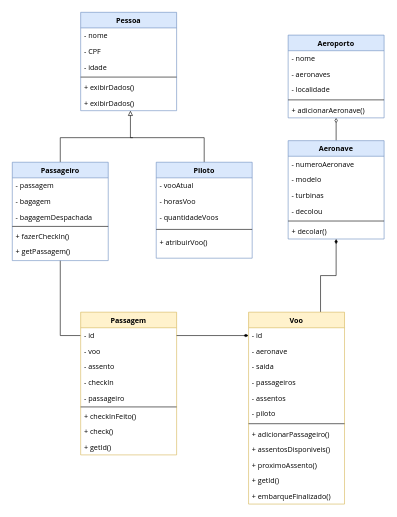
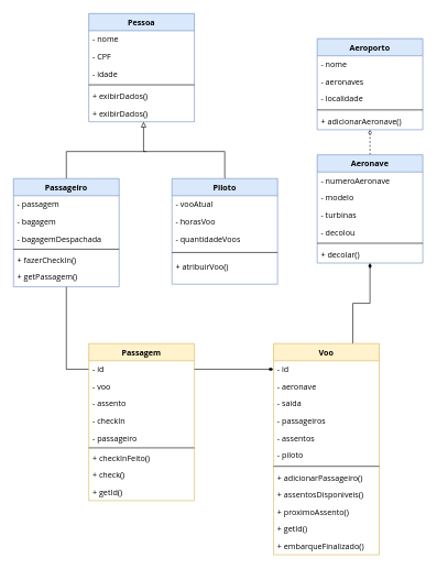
  <mxCell id="0" />
  <mxCell id="1" parent="0" />
  <mxCell id="2" value="Pessoa" style="swimlane;fontStyle=1;align=center;verticalAlign=top;childLayout=stackLayout;horizontal=1;startSize=26;horizontalStack=0;resizeParent=1;resizeLast=0;collapsible=1;marginBottom=0;rounded=0;shadow=0;strokeWidth=1;fontFamily=Open sans;fontSource=https%3A%2F%2Ffonts.googleapis.com%2Fcss%3Ffamily%3DOpen%2Bsans;fillColor=#dae8fc;strokeColor=#6c8ebf;" parent="1" vertex="1"><mxGeometry x="134" y="20" width="160" height="164" as="geometry"><mxRectangle x="230" y="140" width="160" height="26" as="alternateBounds" /></mxGeometry></mxCell>
  <mxCell id="3" value="- nome" style="text;align=left;verticalAlign=top;spacingLeft=4;spacingRight=4;overflow=hidden;rotatable=0;points=[[0,0.5],[1,0.5]];portConstraint=eastwest;fontFamily=Open sans;fontSource=https%3A%2F%2Ffonts.googleapis.com%2Fcss%3Ffamily%3DOpen%2Bsans;" parent="2" vertex="1"><mxGeometry y="26" width="160" height="26" as="geometry" /></mxCell>
  <mxCell id="4" value="- CPF" style="text;align=left;verticalAlign=top;spacingLeft=4;spacingRight=4;overflow=hidden;rotatable=0;points=[[0,0.5],[1,0.5]];portConstraint=eastwest;rounded=0;shadow=0;html=0;fontFamily=Open sans;fontSource=https%3A%2F%2Ffonts.googleapis.com%2Fcss%3Ffamily%3DOpen%2Bsans;" parent="2" vertex="1"><mxGeometry y="52" width="160" height="26" as="geometry" /></mxCell>
  <mxCell id="5" value="- idade" style="text;align=left;verticalAlign=top;spacingLeft=4;spacingRight=4;overflow=hidden;rotatable=0;points=[[0,0.5],[1,0.5]];portConstraint=eastwest;rounded=0;shadow=0;html=0;fontFamily=Open sans;fontSource=https%3A%2F%2Ffonts.googleapis.com%2Fcss%3Ffamily%3DOpen%2Bsans;" parent="2" vertex="1"><mxGeometry y="78" width="160" height="26" as="geometry" /></mxCell>
  <mxCell id="6" value="" style="line;html=1;strokeWidth=1;align=left;verticalAlign=middle;spacingTop=-1;spacingLeft=3;spacingRight=3;rotatable=0;labelPosition=right;points=[];portConstraint=eastwest;fontFamily=Open sans;fontSource=https%3A%2F%2Ffonts.googleapis.com%2Fcss%3Ffamily%3DOpen%2Bsans;" parent="2" vertex="1"><mxGeometry y="104" width="160" height="8" as="geometry" /></mxCell>
  <mxCell id="7" value="+ exibirDados()" style="text;align=left;verticalAlign=top;spacingLeft=4;spacingRight=4;overflow=hidden;rotatable=0;points=[[0,0.5],[1,0.5]];portConstraint=eastwest;fontFamily=Open sans;fontSource=https%3A%2F%2Ffonts.googleapis.com%2Fcss%3Ffamily%3DOpen%2Bsans;" parent="2" vertex="1"><mxGeometry y="112" width="160" height="26" as="geometry" /></mxCell>
  <mxCell id="8" value="+ exibirDados()" style="text;align=left;verticalAlign=top;spacingLeft=4;spacingRight=4;overflow=hidden;rotatable=0;points=[[0,0.5],[1,0.5]];portConstraint=eastwest;fontFamily=Open sans;fontSource=https%3A%2F%2Ffonts.googleapis.com%2Fcss%3Ffamily%3DOpen%2Bsans;" vertex="1" parent="2"><mxGeometry y="138" width="160" height="26" as="geometry" /></mxCell>
  <mxCell id="9" style="edgeStyle=orthogonalEdgeStyle;rounded=0;orthogonalLoop=1;jettySize=auto;html=1;exitX=0.5;exitY=0;exitDx=0;exitDy=0;endArrow=block;endFill=0;fontFamily=Open sans;fontSource=https%3A%2F%2Ffonts.googleapis.com%2Fcss%3Ffamily%3DOpen%2Bsans;" edge="1" parent="1" source="10" target="8"><mxGeometry relative="1" as="geometry"><mxPoint x="217" y="187" as="targetPoint" /><Array as="points"><mxPoint x="340" y="229" /><mxPoint x="217" y="229" /></Array></mxGeometry></mxCell>
  <mxCell id="10" value="Piloto" style="swimlane;fontStyle=1;align=center;verticalAlign=top;childLayout=stackLayout;horizontal=1;startSize=26;horizontalStack=0;resizeParent=1;resizeLast=0;collapsible=1;marginBottom=0;rounded=0;shadow=0;strokeWidth=1;fontFamily=Open sans;fontSource=https%3A%2F%2Ffonts.googleapis.com%2Fcss%3Ffamily%3DOpen%2Bsans;fillColor=#dae8fc;strokeColor=#6c8ebf;" parent="1" vertex="1"><mxGeometry x="260" y="270" width="160" height="160" as="geometry"><mxRectangle x="130" y="380" width="160" height="26" as="alternateBounds" /></mxGeometry></mxCell>
  <mxCell id="11" value="- vooAtual" style="text;align=left;verticalAlign=top;spacingLeft=4;spacingRight=4;overflow=hidden;rotatable=0;points=[[0,0.5],[1,0.5]];portConstraint=eastwest;fontFamily=Open sans;fontSource=https%3A%2F%2Ffonts.googleapis.com%2Fcss%3Ffamily%3DOpen%2Bsans;" parent="10" vertex="1"><mxGeometry y="26" width="160" height="26" as="geometry" /></mxCell>
  <mxCell id="12" value="- horasVoo" style="text;align=left;verticalAlign=top;spacingLeft=4;spacingRight=4;overflow=hidden;rotatable=0;points=[[0,0.5],[1,0.5]];portConstraint=eastwest;rounded=0;shadow=0;html=0;fontFamily=Open sans;fontSource=https%3A%2F%2Ffonts.googleapis.com%2Fcss%3Ffamily%3DOpen%2Bsans;" parent="10" vertex="1"><mxGeometry y="52" width="160" height="26" as="geometry" /></mxCell>
  <mxCell id="13" value="- quantidadeVoos" style="text;align=left;verticalAlign=top;spacingLeft=4;spacingRight=4;overflow=hidden;rotatable=0;points=[[0,0.5],[1,0.5]];portConstraint=eastwest;rounded=0;shadow=0;html=0;fontFamily=Open sans;fontSource=https%3A%2F%2Ffonts.googleapis.com%2Fcss%3Ffamily%3DOpen%2Bsans;" vertex="1" parent="10"><mxGeometry y="78" width="160" height="26" as="geometry" /></mxCell>
  <mxCell id="14" value="" style="line;html=1;strokeWidth=1;align=left;verticalAlign=middle;spacingTop=-1;spacingLeft=3;spacingRight=3;rotatable=0;labelPosition=right;points=[];portConstraint=eastwest;fontFamily=Open sans;fontSource=https%3A%2F%2Ffonts.googleapis.com%2Fcss%3Ffamily%3DOpen%2Bsans;" parent="10" vertex="1"><mxGeometry y="104" width="160" height="16" as="geometry" /></mxCell>
  <mxCell id="15" value="+ atribuirVoo()" style="text;align=left;verticalAlign=top;spacingLeft=4;spacingRight=4;overflow=hidden;rotatable=0;points=[[0,0.5],[1,0.5]];portConstraint=eastwest;fontStyle=0;fontFamily=Open sans;fontSource=https%3A%2F%2Ffonts.googleapis.com%2Fcss%3Ffamily%3DOpen%2Bsans;" parent="10" vertex="1"><mxGeometry y="120" width="160" height="26" as="geometry" /></mxCell>
  <mxCell id="16" style="edgeStyle=orthogonalEdgeStyle;rounded=0;orthogonalLoop=1;jettySize=auto;html=1;exitX=0.5;exitY=0;exitDx=0;exitDy=0;endArrow=none;endFill=0;fontFamily=Open sans;fontSource=https%3A%2F%2Ffonts.googleapis.com%2Fcss%3Ffamily%3DOpen%2Bsans;" edge="1" parent="1" source="18"><mxGeometry relative="1" as="geometry"><mxPoint x="221" y="229" as="targetPoint" /><Array as="points"><mxPoint x="100" y="229" /><mxPoint x="221" y="229" /></Array></mxGeometry></mxCell>
  <mxCell id="17" style="edgeStyle=orthogonalEdgeStyle;rounded=0;orthogonalLoop=1;jettySize=auto;html=1;exitX=0.5;exitY=1;exitDx=0;exitDy=0;entryX=0;entryY=0.5;entryDx=0;entryDy=0;endArrow=none;endFill=0;fontFamily=Open sans;fontSource=https%3A%2F%2Ffonts.googleapis.com%2Fcss%3Ffamily%3DOpen%2Bsans;" edge="1" parent="1" source="18" target="40"><mxGeometry relative="1" as="geometry" /></mxCell>
  <mxCell id="18" value="Passageiro" style="swimlane;fontStyle=1;align=center;verticalAlign=top;childLayout=stackLayout;horizontal=1;startSize=26;horizontalStack=0;resizeParent=1;resizeLast=0;collapsible=1;marginBottom=0;rounded=0;shadow=0;strokeWidth=1;fontFamily=Open sans;fontSource=https%3A%2F%2Ffonts.googleapis.com%2Fcss%3Ffamily%3DOpen%2Bsans;fillColor=#dae8fc;strokeColor=#6c8ebf;" parent="1" vertex="1"><mxGeometry x="20" y="270" width="160" height="164" as="geometry"><mxRectangle x="80" y="266" width="170" height="26" as="alternateBounds" /></mxGeometry></mxCell>
  <mxCell id="19" value="- passagem" style="text;align=left;verticalAlign=top;spacingLeft=4;spacingRight=4;overflow=hidden;rotatable=0;points=[[0,0.5],[1,0.5]];portConstraint=eastwest;fontFamily=Open sans;fontSource=https%3A%2F%2Ffonts.googleapis.com%2Fcss%3Ffamily%3DOpen%2Bsans;" parent="18" vertex="1"><mxGeometry y="26" width="160" height="26" as="geometry" /></mxCell>
  <mxCell id="20" value="- bagagem" style="text;align=left;verticalAlign=top;spacingLeft=4;spacingRight=4;overflow=hidden;rotatable=0;points=[[0,0.5],[1,0.5]];portConstraint=eastwest;fontFamily=Open sans;fontSource=https%3A%2F%2Ffonts.googleapis.com%2Fcss%3Ffamily%3DOpen%2Bsans;" vertex="1" parent="18"><mxGeometry y="52" width="160" height="26" as="geometry" /></mxCell>
  <mxCell id="21" value="- bagagemDespachada" style="text;align=left;verticalAlign=top;spacingLeft=4;spacingRight=4;overflow=hidden;rotatable=0;points=[[0,0.5],[1,0.5]];portConstraint=eastwest;fontFamily=Open sans;fontSource=https%3A%2F%2Ffonts.googleapis.com%2Fcss%3Ffamily%3DOpen%2Bsans;" vertex="1" parent="18"><mxGeometry y="78" width="160" height="26" as="geometry" /></mxCell>
  <mxCell id="22" value="" style="line;html=1;strokeWidth=1;align=left;verticalAlign=middle;spacingTop=-1;spacingLeft=3;spacingRight=3;rotatable=0;labelPosition=right;points=[];portConstraint=eastwest;fontFamily=Open sans;fontSource=https%3A%2F%2Ffonts.googleapis.com%2Fcss%3Ffamily%3DOpen%2Bsans;" parent="18" vertex="1"><mxGeometry y="104" width="160" height="6" as="geometry" /></mxCell>
  <mxCell id="23" value="+ fazerCheckIn()" style="text;align=left;verticalAlign=top;spacingLeft=4;spacingRight=4;overflow=hidden;rotatable=0;points=[[0,0.5],[1,0.5]];portConstraint=eastwest;fontFamily=Open sans;fontSource=https%3A%2F%2Ffonts.googleapis.com%2Fcss%3Ffamily%3DOpen%2Bsans;" vertex="1" parent="18"><mxGeometry y="110" width="160" height="26" as="geometry" /></mxCell>
  <mxCell id="24" value="+ getPassagem()" style="text;align=left;verticalAlign=top;spacingLeft=4;spacingRight=4;overflow=hidden;rotatable=0;points=[[0,0.5],[1,0.5]];portConstraint=eastwest;fontFamily=Open sans;fontSource=https%3A%2F%2Ffonts.googleapis.com%2Fcss%3Ffamily%3DOpen%2Bsans;" vertex="1" parent="18"><mxGeometry y="136" width="160" height="26" as="geometry" /></mxCell>
- <mxCell id="25" style="edgeStyle=orthogonalEdgeStyle;rounded=0;orthogonalLoop=1;jettySize=auto;html=1;exitX=0.5;exitY=0;exitDx=0;exitDy=0;entryX=0.5;entryY=1;entryDx=0;entryDy=0;endArrow=diamondThin;endFill=0;fontFamily=Open sans;fontSource=https%3A%2F%2Ffonts.googleapis.com%2Fcss%3Ffamily%3DOpen%2Bsans;" edge="1" parent="1" source="26" target="33"><mxGeometry relative="1" as="geometry" /></mxCell>
+ <mxCell id="25" style="edgeStyle=orthogonalEdgeStyle;rounded=0;orthogonalLoop=1;jettySize=auto;html=1;exitX=0.5;exitY=0;exitDx=0;exitDy=0;entryX=0.5;entryY=1;entryDx=0;entryDy=0;endArrow=diamondThin;endFill=0;fontFamily=Open sans;fontSource=https%3A%2F%2Ffonts.googleapis.com%2Fcss%3Ffamily%3DOpen%2Bsans;dashed=1;" edge="1" parent="1" source="26" target="33"><mxGeometry relative="1" as="geometry" /></mxCell>
  <mxCell id="26" value="Aeronave" style="swimlane;fontStyle=1;align=center;verticalAlign=top;childLayout=stackLayout;horizontal=1;startSize=26;horizontalStack=0;resizeParent=1;resizeLast=0;collapsible=1;marginBottom=0;rounded=0;shadow=0;strokeWidth=1;fontFamily=Open sans;fontSource=https%3A%2F%2Ffonts.googleapis.com%2Fcss%3Ffamily%3DOpen%2Bsans;fillColor=#dae8fc;strokeColor=#6c8ebf;" parent="1" vertex="1"><mxGeometry x="480" y="234" width="160" height="164" as="geometry"><mxRectangle x="550" y="140" width="160" height="26" as="alternateBounds" /></mxGeometry></mxCell>
  <mxCell id="27" value="- numeroAeronave" style="text;align=left;verticalAlign=top;spacingLeft=4;spacingRight=4;overflow=hidden;rotatable=0;points=[[0,0.5],[1,0.5]];portConstraint=eastwest;fontFamily=Open sans;fontSource=https%3A%2F%2Ffonts.googleapis.com%2Fcss%3Ffamily%3DOpen%2Bsans;" parent="26" vertex="1"><mxGeometry y="26" width="160" height="26" as="geometry" /></mxCell>
  <mxCell id="28" value="- modelo" style="text;align=left;verticalAlign=top;spacingLeft=4;spacingRight=4;overflow=hidden;rotatable=0;points=[[0,0.5],[1,0.5]];portConstraint=eastwest;rounded=0;shadow=0;html=0;fontFamily=Open sans;fontSource=https%3A%2F%2Ffonts.googleapis.com%2Fcss%3Ffamily%3DOpen%2Bsans;" parent="26" vertex="1"><mxGeometry y="52" width="160" height="26" as="geometry" /></mxCell>
  <mxCell id="29" value="- turbinas" style="text;align=left;verticalAlign=top;spacingLeft=4;spacingRight=4;overflow=hidden;rotatable=0;points=[[0,0.5],[1,0.5]];portConstraint=eastwest;rounded=0;shadow=0;html=0;fontFamily=Open sans;fontSource=https%3A%2F%2Ffonts.googleapis.com%2Fcss%3Ffamily%3DOpen%2Bsans;" parent="26" vertex="1"><mxGeometry y="78" width="160" height="26" as="geometry" /></mxCell>
  <mxCell id="30" value="- decolou" style="text;align=left;verticalAlign=top;spacingLeft=4;spacingRight=4;overflow=hidden;rotatable=0;points=[[0,0.5],[1,0.5]];portConstraint=eastwest;rounded=0;shadow=0;html=0;fontFamily=Open sans;fontSource=https%3A%2F%2Ffonts.googleapis.com%2Fcss%3Ffamily%3DOpen%2Bsans;" vertex="1" parent="26"><mxGeometry y="104" width="160" height="26" as="geometry" /></mxCell>
  <mxCell id="31" value="" style="line;html=1;strokeWidth=1;align=left;verticalAlign=middle;spacingTop=-1;spacingLeft=3;spacingRight=3;rotatable=0;labelPosition=right;points=[];portConstraint=eastwest;fontFamily=Open sans;fontSource=https%3A%2F%2Ffonts.googleapis.com%2Fcss%3Ffamily%3DOpen%2Bsans;" parent="26" vertex="1"><mxGeometry y="130" width="160" height="8" as="geometry" /></mxCell>
  <mxCell id="32" value="+ decolar()" style="text;align=left;verticalAlign=top;spacingLeft=4;spacingRight=4;overflow=hidden;rotatable=0;points=[[0,0.5],[1,0.5]];portConstraint=eastwest;fontFamily=Open sans;fontSource=https%3A%2F%2Ffonts.googleapis.com%2Fcss%3Ffamily%3DOpen%2Bsans;" parent="26" vertex="1"><mxGeometry y="138" width="160" height="26" as="geometry" /></mxCell>
  <mxCell id="33" value="Aeroporto" style="swimlane;fontStyle=1;align=center;verticalAlign=top;childLayout=stackLayout;horizontal=1;startSize=26;horizontalStack=0;resizeParent=1;resizeLast=0;collapsible=1;marginBottom=0;rounded=0;shadow=0;strokeWidth=1;fontFamily=Open sans;fontSource=https%3A%2F%2Ffonts.googleapis.com%2Fcss%3Ffamily%3DOpen%2Bsans;fillColor=#dae8fc;strokeColor=#6c8ebf;" vertex="1" parent="1"><mxGeometry x="480" y="58" width="160" height="138" as="geometry"><mxRectangle x="340" y="380" width="170" height="26" as="alternateBounds" /></mxGeometry></mxCell>
  <mxCell id="34" value="- nome" style="text;align=left;verticalAlign=top;spacingLeft=4;spacingRight=4;overflow=hidden;rotatable=0;points=[[0,0.5],[1,0.5]];portConstraint=eastwest;fontFamily=Open sans;fontSource=https%3A%2F%2Ffonts.googleapis.com%2Fcss%3Ffamily%3DOpen%2Bsans;" vertex="1" parent="33"><mxGeometry y="26" width="160" height="26" as="geometry" /></mxCell>
  <mxCell id="35" value="- aeronaves" style="text;align=left;verticalAlign=top;spacingLeft=4;spacingRight=4;overflow=hidden;rotatable=0;points=[[0,0.5],[1,0.5]];portConstraint=eastwest;fontFamily=Open sans;fontSource=https%3A%2F%2Ffonts.googleapis.com%2Fcss%3Ffamily%3DOpen%2Bsans;" vertex="1" parent="33"><mxGeometry y="52" width="160" height="26" as="geometry" /></mxCell>
  <mxCell id="36" value="- localidade" style="text;align=left;verticalAlign=top;spacingLeft=4;spacingRight=4;overflow=hidden;rotatable=0;points=[[0,0.5],[1,0.5]];portConstraint=eastwest;fontFamily=Open sans;fontSource=https%3A%2F%2Ffonts.googleapis.com%2Fcss%3Ffamily%3DOpen%2Bsans;" vertex="1" parent="33"><mxGeometry y="78" width="160" height="26" as="geometry" /></mxCell>
  <mxCell id="37" value="" style="line;html=1;strokeWidth=1;align=left;verticalAlign=middle;spacingTop=-1;spacingLeft=3;spacingRight=3;rotatable=0;labelPosition=right;points=[];portConstraint=eastwest;fontFamily=Open sans;fontSource=https%3A%2F%2Ffonts.googleapis.com%2Fcss%3Ffamily%3DOpen%2Bsans;" vertex="1" parent="33"><mxGeometry y="104" width="160" height="8" as="geometry" /></mxCell>
  <mxCell id="38" value="+ adicionarAeronave()" style="text;align=left;verticalAlign=top;spacingLeft=4;spacingRight=4;overflow=hidden;rotatable=0;points=[[0,0.5],[1,0.5]];portConstraint=eastwest;fontFamily=Open sans;fontSource=https%3A%2F%2Ffonts.googleapis.com%2Fcss%3Ffamily%3DOpen%2Bsans;" vertex="1" parent="33"><mxGeometry y="112" width="160" height="26" as="geometry" /></mxCell>
  <mxCell id="39" value="Passagem" style="swimlane;fontStyle=1;align=center;verticalAlign=top;childLayout=stackLayout;horizontal=1;startSize=26;horizontalStack=0;resizeParent=1;resizeLast=0;collapsible=1;marginBottom=0;rounded=0;shadow=0;strokeWidth=1;fontFamily=Open sans;fontSource=https%3A%2F%2Ffonts.googleapis.com%2Fcss%3Ffamily%3DOpen%2Bsans;fillColor=#fff2cc;strokeColor=#d6b656;" vertex="1" parent="1"><mxGeometry x="134" y="520" width="160" height="238" as="geometry"><mxRectangle x="340" y="380" width="170" height="26" as="alternateBounds" /></mxGeometry></mxCell>
  <mxCell id="40" value="- id" style="text;align=left;verticalAlign=top;spacingLeft=4;spacingRight=4;overflow=hidden;rotatable=0;points=[[0,0.5],[1,0.5]];portConstraint=eastwest;fontFamily=Open sans;fontSource=https%3A%2F%2Ffonts.googleapis.com%2Fcss%3Ffamily%3DOpen%2Bsans;" vertex="1" parent="39"><mxGeometry y="26" width="160" height="26" as="geometry" /></mxCell>
  <mxCell id="41" value="- voo" style="text;align=left;verticalAlign=top;spacingLeft=4;spacingRight=4;overflow=hidden;rotatable=0;points=[[0,0.5],[1,0.5]];portConstraint=eastwest;fontFamily=Open sans;fontSource=https%3A%2F%2Ffonts.googleapis.com%2Fcss%3Ffamily%3DOpen%2Bsans;" vertex="1" parent="39"><mxGeometry y="52" width="160" height="26" as="geometry" /></mxCell>
  <mxCell id="42" value="- assento" style="text;align=left;verticalAlign=top;spacingLeft=4;spacingRight=4;overflow=hidden;rotatable=0;points=[[0,0.5],[1,0.5]];portConstraint=eastwest;fontFamily=Open sans;fontSource=https%3A%2F%2Ffonts.googleapis.com%2Fcss%3Ffamily%3DOpen%2Bsans;" vertex="1" parent="39"><mxGeometry y="78" width="160" height="26" as="geometry" /></mxCell>
  <mxCell id="43" value="- checkIn" style="text;align=left;verticalAlign=top;spacingLeft=4;spacingRight=4;overflow=hidden;rotatable=0;points=[[0,0.5],[1,0.5]];portConstraint=eastwest;fontFamily=Open sans;fontSource=https%3A%2F%2Ffonts.googleapis.com%2Fcss%3Ffamily%3DOpen%2Bsans;" vertex="1" parent="39"><mxGeometry y="104" width="160" height="26" as="geometry" /></mxCell>
  <mxCell id="44" value="- passageiro" style="text;align=left;verticalAlign=top;spacingLeft=4;spacingRight=4;overflow=hidden;rotatable=0;points=[[0,0.5],[1,0.5]];portConstraint=eastwest;fontFamily=Open sans;fontSource=https%3A%2F%2Ffonts.googleapis.com%2Fcss%3Ffamily%3DOpen%2Bsans;" vertex="1" parent="39"><mxGeometry y="130" width="160" height="26" as="geometry" /></mxCell>
  <mxCell id="45" value="" style="line;html=1;strokeWidth=1;align=left;verticalAlign=middle;spacingTop=-1;spacingLeft=3;spacingRight=3;rotatable=0;labelPosition=right;points=[];portConstraint=eastwest;fontFamily=Open sans;fontSource=https%3A%2F%2Ffonts.googleapis.com%2Fcss%3Ffamily%3DOpen%2Bsans;" vertex="1" parent="39"><mxGeometry y="156" width="160" height="4" as="geometry" /></mxCell>
  <mxCell id="46" value="+ checkInFeito()" style="text;align=left;verticalAlign=top;spacingLeft=4;spacingRight=4;overflow=hidden;rotatable=0;points=[[0,0.5],[1,0.5]];portConstraint=eastwest;fontFamily=Open sans;fontSource=https%3A%2F%2Ffonts.googleapis.com%2Fcss%3Ffamily%3DOpen%2Bsans;" vertex="1" parent="39"><mxGeometry y="160" width="160" height="26" as="geometry" /></mxCell>
  <mxCell id="47" value="+ check()" style="text;align=left;verticalAlign=top;spacingLeft=4;spacingRight=4;overflow=hidden;rotatable=0;points=[[0,0.5],[1,0.5]];portConstraint=eastwest;fontFamily=Open sans;fontSource=https%3A%2F%2Ffonts.googleapis.com%2Fcss%3Ffamily%3DOpen%2Bsans;" vertex="1" parent="39"><mxGeometry y="186" width="160" height="26" as="geometry" /></mxCell>
  <mxCell id="48" value="+ getId()" style="text;align=left;verticalAlign=top;spacingLeft=4;spacingRight=4;overflow=hidden;rotatable=0;points=[[0,0.5],[1,0.5]];portConstraint=eastwest;fontFamily=Open sans;fontSource=https%3A%2F%2Ffonts.googleapis.com%2Fcss%3Ffamily%3DOpen%2Bsans;" vertex="1" parent="39"><mxGeometry y="212" width="160" height="26" as="geometry" /></mxCell>
  <mxCell id="49" style="edgeStyle=orthogonalEdgeStyle;rounded=0;orthogonalLoop=1;jettySize=auto;html=1;exitX=0.75;exitY=0;exitDx=0;exitDy=0;entryX=0.5;entryY=1;entryDx=0;entryDy=0;endArrow=diamondThin;endFill=1;fontFamily=Open sans;fontSource=https%3A%2F%2Ffonts.googleapis.com%2Fcss%3Ffamily%3DOpen%2Bsans;" edge="1" parent="1" source="50" target="26"><mxGeometry relative="1" as="geometry" /></mxCell>
  <mxCell id="50" value="Voo" style="swimlane;fontStyle=1;align=center;verticalAlign=top;childLayout=stackLayout;horizontal=1;startSize=26;horizontalStack=0;resizeParent=1;resizeLast=0;collapsible=1;marginBottom=0;rounded=0;shadow=0;strokeWidth=1;fontFamily=Open sans;fontSource=https%3A%2F%2Ffonts.googleapis.com%2Fcss%3Ffamily%3DOpen%2Bsans;fillColor=#fff2cc;strokeColor=#d6b656;" vertex="1" parent="1"><mxGeometry x="414" y="520" width="160" height="320" as="geometry"><mxRectangle x="340" y="380" width="170" height="26" as="alternateBounds" /></mxGeometry></mxCell>
  <mxCell id="51" value="- id" style="text;align=left;verticalAlign=top;spacingLeft=4;spacingRight=4;overflow=hidden;rotatable=0;points=[[0,0.5],[1,0.5]];portConstraint=eastwest;fontFamily=Open sans;fontSource=https%3A%2F%2Ffonts.googleapis.com%2Fcss%3Ffamily%3DOpen%2Bsans;" vertex="1" parent="50"><mxGeometry y="26" width="160" height="26" as="geometry" /></mxCell>
  <mxCell id="52" value="- aeronave" style="text;align=left;verticalAlign=top;spacingLeft=4;spacingRight=4;overflow=hidden;rotatable=0;points=[[0,0.5],[1,0.5]];portConstraint=eastwest;fontFamily=Open sans;fontSource=https%3A%2F%2Ffonts.googleapis.com%2Fcss%3Ffamily%3DOpen%2Bsans;" vertex="1" parent="50"><mxGeometry y="52" width="160" height="26" as="geometry" /></mxCell>
  <mxCell id="53" value="- saida" style="text;align=left;verticalAlign=top;spacingLeft=4;spacingRight=4;overflow=hidden;rotatable=0;points=[[0,0.5],[1,0.5]];portConstraint=eastwest;fontFamily=Open sans;fontSource=https%3A%2F%2Ffonts.googleapis.com%2Fcss%3Ffamily%3DOpen%2Bsans;" vertex="1" parent="50"><mxGeometry y="78" width="160" height="26" as="geometry" /></mxCell>
  <mxCell id="54" value="- passageiros" style="text;align=left;verticalAlign=top;spacingLeft=4;spacingRight=4;overflow=hidden;rotatable=0;points=[[0,0.5],[1,0.5]];portConstraint=eastwest;fontFamily=Open sans;fontSource=https%3A%2F%2Ffonts.googleapis.com%2Fcss%3Ffamily%3DOpen%2Bsans;" vertex="1" parent="50"><mxGeometry y="104" width="160" height="26" as="geometry" /></mxCell>
  <mxCell id="55" value="- assentos" style="text;align=left;verticalAlign=top;spacingLeft=4;spacingRight=4;overflow=hidden;rotatable=0;points=[[0,0.5],[1,0.5]];portConstraint=eastwest;fontFamily=Open sans;fontSource=https%3A%2F%2Ffonts.googleapis.com%2Fcss%3Ffamily%3DOpen%2Bsans;" vertex="1" parent="50"><mxGeometry y="130" width="160" height="26" as="geometry" /></mxCell>
  <mxCell id="56" value="- piloto" style="text;align=left;verticalAlign=top;spacingLeft=4;spacingRight=4;overflow=hidden;rotatable=0;points=[[0,0.5],[1,0.5]];portConstraint=eastwest;fontFamily=Open sans;fontSource=https%3A%2F%2Ffonts.googleapis.com%2Fcss%3Ffamily%3DOpen%2Bsans;" vertex="1" parent="50"><mxGeometry y="156" width="160" height="26" as="geometry" /></mxCell>
  <mxCell id="57" value="" style="line;html=1;strokeWidth=1;align=left;verticalAlign=middle;spacingTop=-1;spacingLeft=3;spacingRight=3;rotatable=0;labelPosition=right;points=[];portConstraint=eastwest;fontFamily=Open sans;fontSource=https%3A%2F%2Ffonts.googleapis.com%2Fcss%3Ffamily%3DOpen%2Bsans;" vertex="1" parent="50"><mxGeometry y="182" width="160" height="8" as="geometry" /></mxCell>
  <mxCell id="58" value="+ adicionarPassageiro()" style="text;align=left;verticalAlign=top;spacingLeft=4;spacingRight=4;overflow=hidden;rotatable=0;points=[[0,0.5],[1,0.5]];portConstraint=eastwest;fontFamily=Open sans;fontSource=https%3A%2F%2Ffonts.googleapis.com%2Fcss%3Ffamily%3DOpen%2Bsans;" vertex="1" parent="50"><mxGeometry y="190" width="160" height="26" as="geometry" /></mxCell>
  <mxCell id="59" value="+ assentosDisponiveis()" style="text;align=left;verticalAlign=top;spacingLeft=4;spacingRight=4;overflow=hidden;rotatable=0;points=[[0,0.5],[1,0.5]];portConstraint=eastwest;fontFamily=Open sans;fontSource=https%3A%2F%2Ffonts.googleapis.com%2Fcss%3Ffamily%3DOpen%2Bsans;" vertex="1" parent="50"><mxGeometry y="216" width="160" height="26" as="geometry" /></mxCell>
  <mxCell id="60" value="+ proximoAssento()" style="text;align=left;verticalAlign=top;spacingLeft=4;spacingRight=4;overflow=hidden;rotatable=0;points=[[0,0.5],[1,0.5]];portConstraint=eastwest;fontFamily=Open sans;fontSource=https%3A%2F%2Ffonts.googleapis.com%2Fcss%3Ffamily%3DOpen%2Bsans;" vertex="1" parent="50"><mxGeometry y="242" width="160" height="26" as="geometry" /></mxCell>
  <mxCell id="61" value="+ getId()" style="text;align=left;verticalAlign=top;spacingLeft=4;spacingRight=4;overflow=hidden;rotatable=0;points=[[0,0.5],[1,0.5]];portConstraint=eastwest;fontFamily=Open sans;fontSource=https%3A%2F%2Ffonts.googleapis.com%2Fcss%3Ffamily%3DOpen%2Bsans;" vertex="1" parent="50"><mxGeometry y="268" width="160" height="26" as="geometry" /></mxCell>
  <mxCell id="62" value="+ embarqueFinalizado()" style="text;align=left;verticalAlign=top;spacingLeft=4;spacingRight=4;overflow=hidden;rotatable=0;points=[[0,0.5],[1,0.5]];portConstraint=eastwest;fontFamily=Open sans;fontSource=https%3A%2F%2Ffonts.googleapis.com%2Fcss%3Ffamily%3DOpen%2Bsans;" vertex="1" parent="50"><mxGeometry y="294" width="160" height="26" as="geometry" /></mxCell>
  <mxCell id="63" style="edgeStyle=orthogonalEdgeStyle;rounded=0;orthogonalLoop=1;jettySize=auto;html=1;exitX=1;exitY=0.5;exitDx=0;exitDy=0;endArrow=diamondThin;endFill=1;fontFamily=Open sans;fontSource=https%3A%2F%2Ffonts.googleapis.com%2Fcss%3Ffamily%3DOpen%2Bsans;" edge="1" parent="1" source="40" target="51"><mxGeometry relative="1" as="geometry" /></mxCell>
